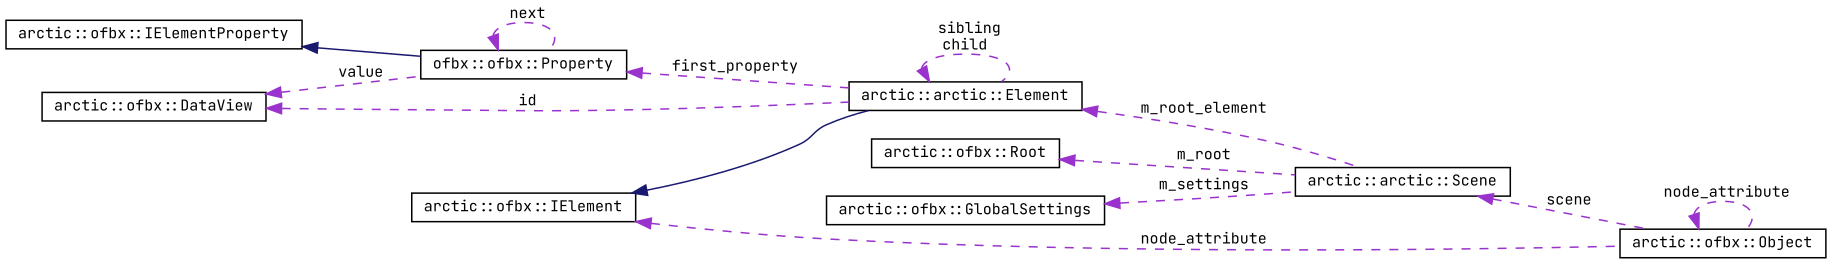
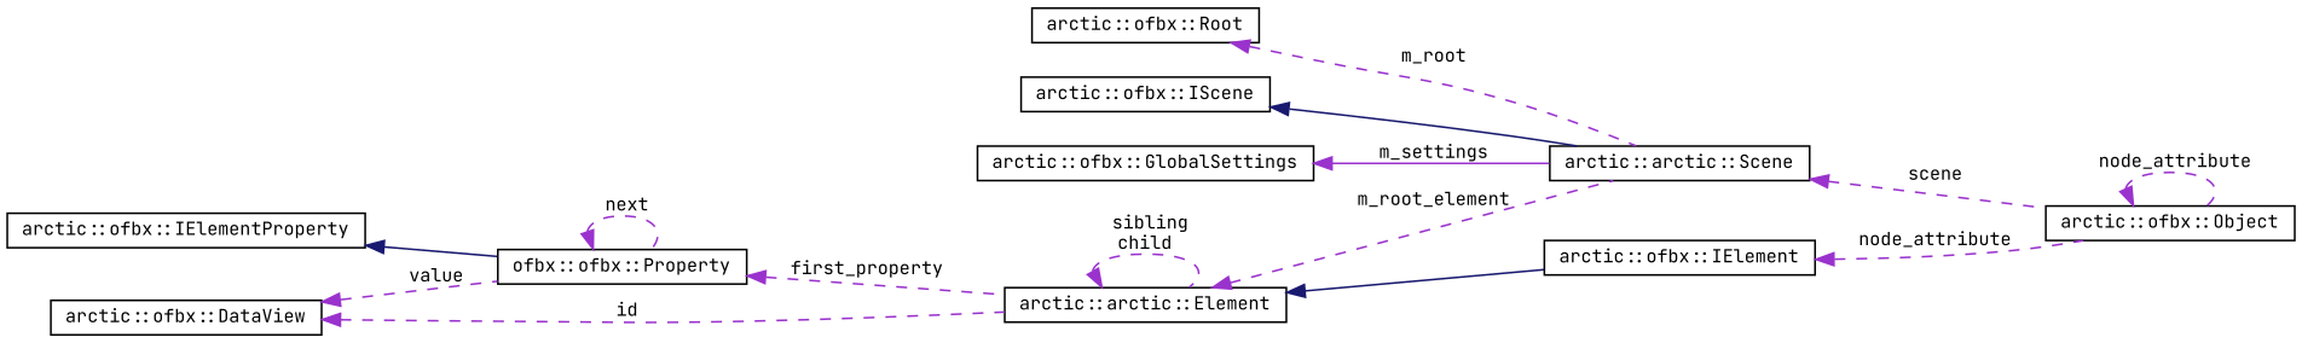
  digraph {
    fontname="JetBrains Mono"
    rankdir=LR
    node [color=black fillcolor=white fontname="JetBrains Mono" fontsize=10 shape=record style=filled]
    edge [color=darkorchid3 dir=back fontname="JetBrains Mono" fontsize=10 labelfontname=Helvetica labelfontsize=10 style=dashed]
    n1 [height=0.2 label="arctic::ofbx::Object" width=0.4]
    n2 [height=0.2 label="arctic::ofbx::Root" width=0.4]
    n3 [height=0.2 label="arctic::arctic::Scene" width=0.4]
+   n4 [height=0.2 label="arctic::ofbx::IScene" width=0.4]
    n5 [height=0.2 label="arctic::ofbx::GlobalSettings" width=0.4]
    n6 [height=0.2 label="arctic::arctic::Element" width=0.4]
    n7 [height=0.2 label="arctic::ofbx::IElement" width=0.4]
    n8 [height=0.2 label="ofbx::ofbx::Property" width=0.4]
    n9 [height=0.2 label="arctic::ofbx::IElementProperty" width=0.4]
    n10 [height=0.2 label="arctic::ofbx::DataView" width=0.4]
    n1 -> n1 [label=" node_attribute"]
    n2 -> n3 [label=" m_root"]
    n3 -> n1 [label=" scene"]
-   n5 -> n3 [label=" m_settings"]
+   n4 -> n3 [color=midnightblue style=solid]
+   n5 -> n3 [label=" m_settings" style=solid]
    n6 -> n3 [label=" m_root_element"]
    n6 -> n6 [label=" sibling\nchild"]
    n7 -> n1 [label=" node_attribute"]
-   n7 -> n6 [color=midnightblue style=solid]
+   n6 -> n7 [color=midnightblue style=solid]
    n8 -> n6 [label=" first_property"]
    n8 -> n8 [label=" next"]
    n9 -> n8 [color=midnightblue style=solid]
    n10 -> n6 [label=" id"]
    n10 -> n8 [label=" value"]
  }
